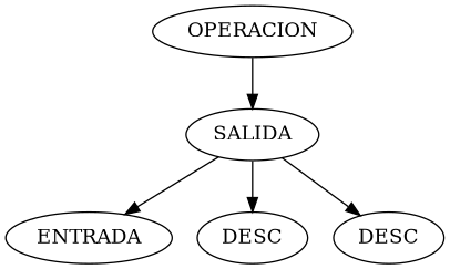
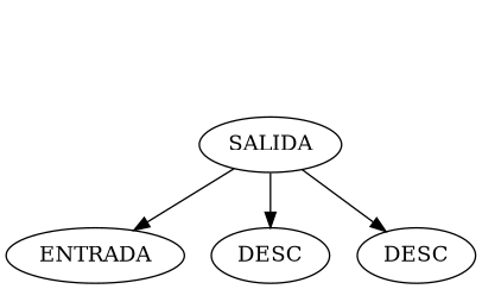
  digraph {
-   n1 [label=OPERACION]
    n2 [label=SALIDA]
    n3 [label=<ENTRADA>]
    n4 [label=<DESC>]
    n5 [label=<DESC>]
-   n1 -> n2
    n2 -> n3
    n2 -> n4
    n2 -> n5
  }
